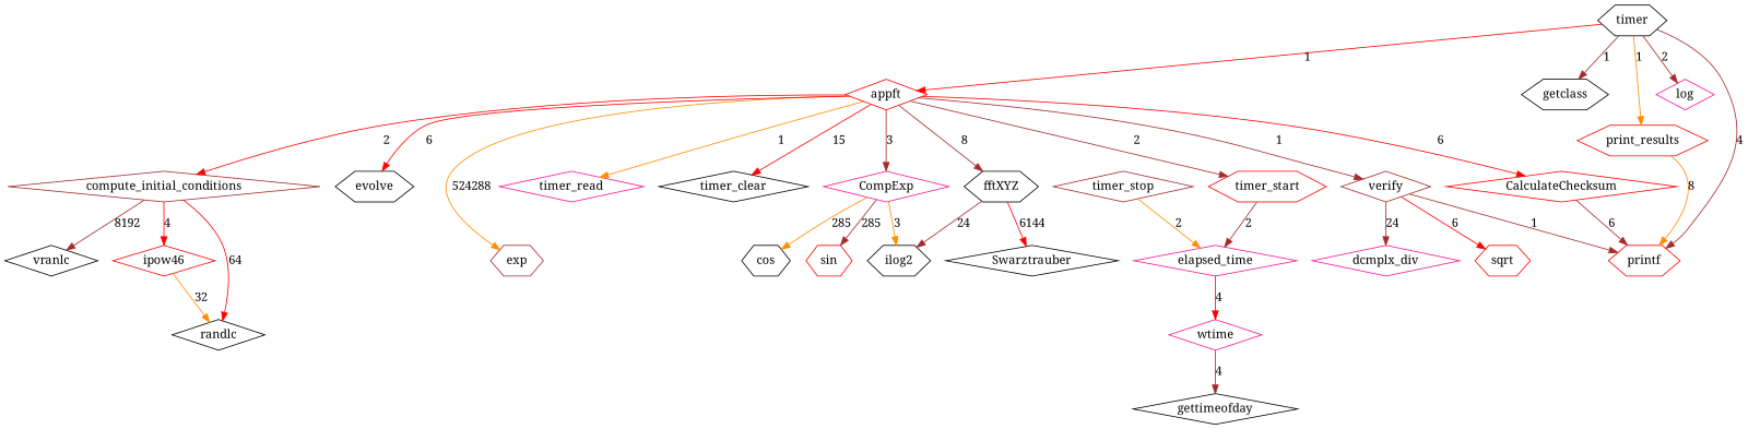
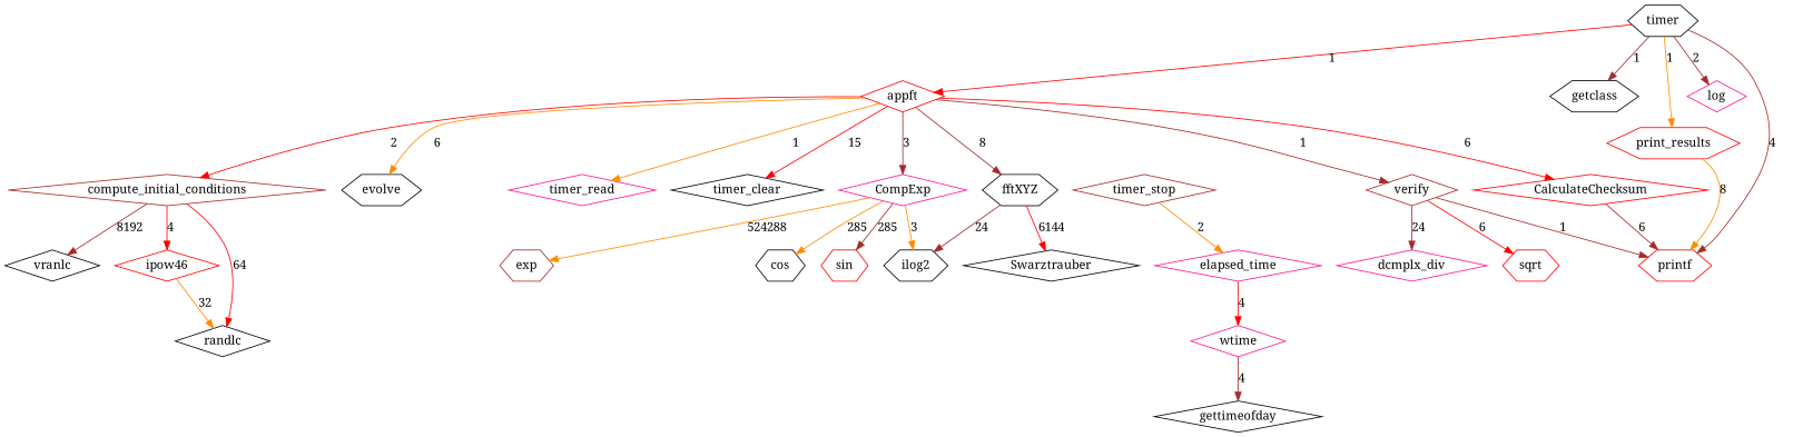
  digraph {
    fontname="Noto Serif"
    node [color=black fontname="Noto Serif" shape=diamond]
    edge [color=brown fontname="Noto Serif"]
    n1 [label=timer shape=hexagon]
    printf [color=red shape=hexagon]
    getclass [shape=hexagon]
    appft [color=red]
    log [color=deeppink]
    print_results [color=red shape=hexagon]
    timer_clear
-   timer_start [color=red shape=hexagon]
    compute_initial_conditions [color=brown]
    CompExp [color=deeppink]
    fftXYZ [shape=hexagon]
    exp [color=brown shape=hexagon]
    evolve [shape=hexagon]
    CalculateChecksum [color=red]
    verify [color=brown]
    timer_read [color=deeppink]
    elapsed_time [color=deeppink]
    ipow46 [color=red]
    randlc
    vranlc
    ilog2 [shape=hexagon]
    cos [shape=hexagon]
    sin [color=red shape=hexagon]
    Swarztrauber
    timer_stop [color=brown]
    sqrt [color=red shape=hexagon]
    dcmplx_div [color=deeppink]
    wtime [color=deeppink]
    gettimeofday
    n1 -> printf [label=4]
    n1 -> getclass [label=1]
    n1 -> appft [color=red label=1]
    n1 -> log [label=2]
    n1 -> print_results [color=darkorange label=1]
    appft -> timer_clear [color=red label=15]
-   appft -> timer_start [label=2]
    appft -> compute_initial_conditions [color=red label=2]
    appft -> CompExp [label=3]
    appft -> fftXYZ [label=8]
-   appft -> exp [color=darkorange label=524288]
-   appft -> evolve [color=red label=6]
+   CompExp -> exp [color=darkorange label=524288]
+   appft -> evolve [color=darkorange label=6]
    appft -> CalculateChecksum [color=red label=6]
    appft -> verify [label=1]
    appft -> timer_read [color=darkorange label=1]
    print_results -> printf [color=darkorange label=8]
-   timer_start -> elapsed_time [label=2]
    compute_initial_conditions -> ipow46 [color=red label=4]
    compute_initial_conditions -> randlc [color=red label=64]
    compute_initial_conditions -> vranlc [label=8192]
    CompExp -> ilog2 [color=darkorange label=3]
    CompExp -> cos [color=darkorange label=285]
    CompExp -> sin [label=285]
    fftXYZ -> ilog2 [label=24]
    fftXYZ -> Swarztrauber [color=red label=6144]
    CalculateChecksum -> printf [label=6]
    verify -> printf [label=1]
    verify -> sqrt [color=red label=6]
    verify -> dcmplx_div [label=24]
    elapsed_time -> wtime [color=red label=4]
    ipow46 -> randlc [color=darkorange label=32]
    timer_stop -> elapsed_time [color=darkorange label=2]
    wtime -> gettimeofday [label=4]
  }
